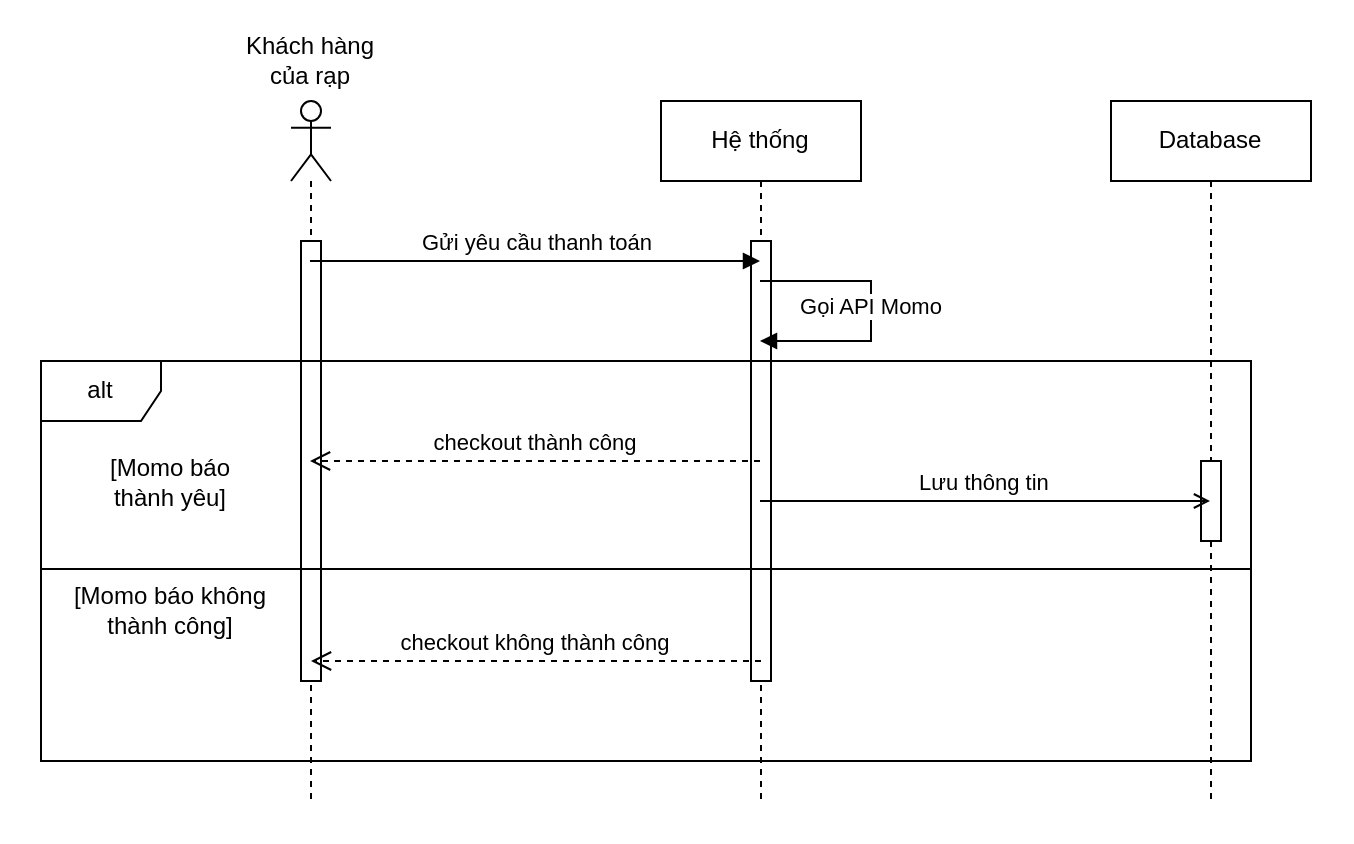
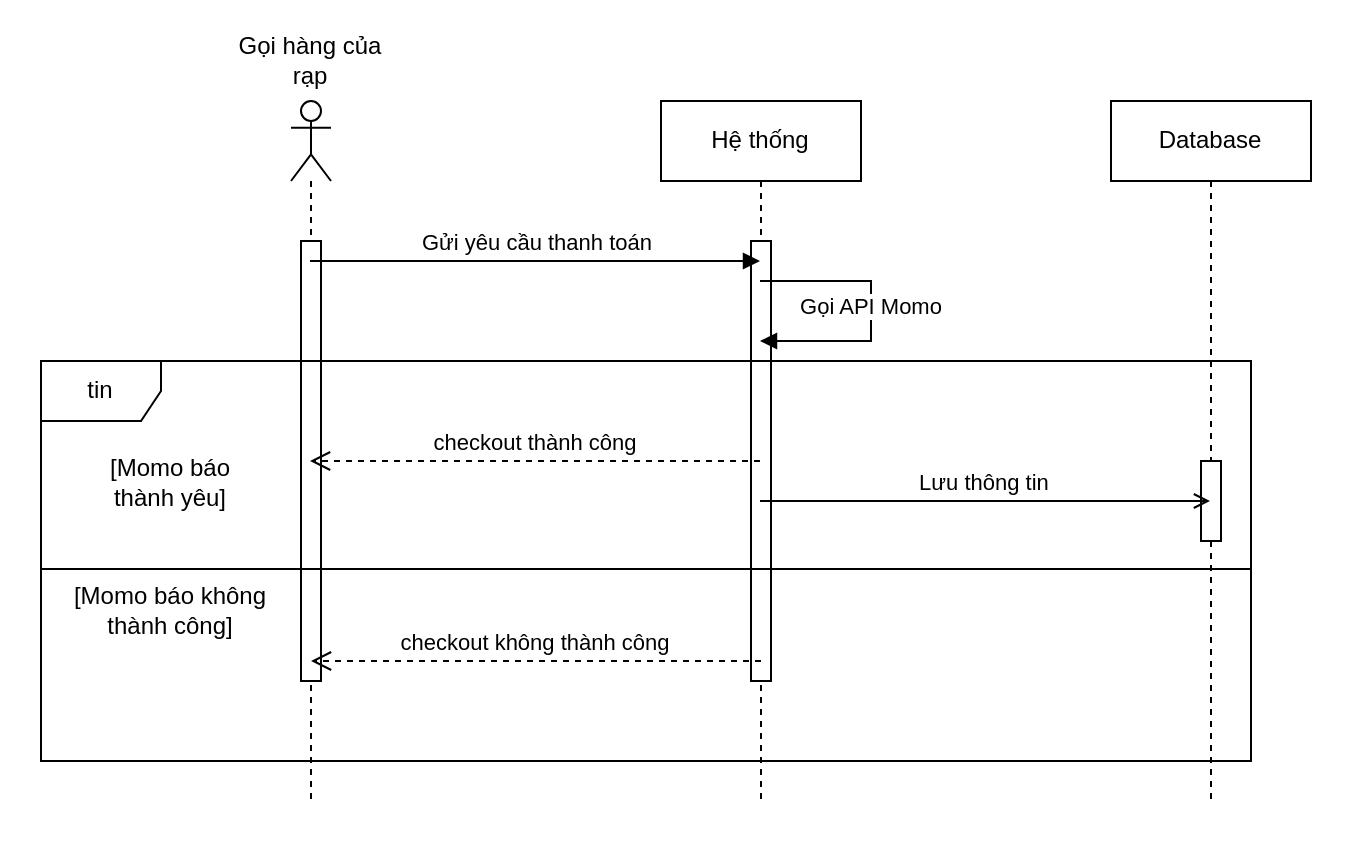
  <mxCell id="0" />
  <mxCell id="1" parent="0" />
  <mxCell id="2" value="Hệ thống" style="shape=umlLifeline;perimeter=lifelinePerimeter;whiteSpace=wrap;html=1;container=1;collapsible=0;recursiveResize=0;outlineConnect=0;" parent="1" vertex="1"><mxGeometry x="330" y="50" width="100" height="350" as="geometry" /></mxCell>
  <mxCell id="3" value="" style="html=1;points=[];perimeter=orthogonalPerimeter;" parent="1" vertex="1"><mxGeometry x="375" y="120" width="10" height="220" as="geometry" /></mxCell>
  <mxCell id="4" value="" style="shape=umlLifeline;participant=umlActor;perimeter=lifelinePerimeter;whiteSpace=wrap;html=1;container=1;collapsible=0;recursiveResize=0;verticalAlign=top;spacingTop=36;outlineConnect=0;" parent="1" vertex="1"><mxGeometry x="145" y="50" width="20" height="350" as="geometry" /></mxCell>
  <mxCell id="5" value="" style="html=1;points=[];perimeter=orthogonalPerimeter;" parent="4" vertex="1"><mxGeometry x="5" y="70" width="10" height="220" as="geometry" /></mxCell>
  <mxCell id="6" value="Database" style="shape=umlLifeline;perimeter=lifelinePerimeter;whiteSpace=wrap;html=1;container=1;collapsible=0;recursiveResize=0;outlineConnect=0;" parent="1" vertex="1"><mxGeometry x="555" y="50" width="100" height="350" as="geometry" /></mxCell>
  <mxCell id="7" value="" style="html=1;points=[];perimeter=orthogonalPerimeter;" parent="6" vertex="1"><mxGeometry x="45" y="180" width="10" height="40" as="geometry" /></mxCell>
- <mxCell id="8" value="Khách hàng của rạp" style="text;html=1;strokeColor=none;fillColor=none;align=center;verticalAlign=middle;whiteSpace=wrap;rounded=0;" parent="1" vertex="1"><mxGeometry x="115" y="20" width="80" height="20" as="geometry" /></mxCell>
+ <mxCell id="8" value="Gọi hàng của rạp" style="text;html=1;strokeColor=none;fillColor=none;align=center;verticalAlign=middle;whiteSpace=wrap;rounded=0;" parent="1" vertex="1"><mxGeometry x="115" y="20" width="80" height="20" as="geometry" /></mxCell>
  <mxCell id="9" value="Gửi yêu cầu thanh toán" style="html=1;verticalAlign=bottom;endArrow=block;" parent="1" edge="1"><mxGeometry width="80" relative="1" as="geometry"><mxPoint x="154.5" y="130" as="sourcePoint" /><mxPoint x="379.5" y="130" as="targetPoint" /></mxGeometry></mxCell>
  <mxCell id="10" value="Gọi API Momo" style="html=1;verticalAlign=bottom;endArrow=block;rounded=0;" parent="1" target="2" edge="1"><mxGeometry x="0.071" width="80" relative="1" as="geometry"><mxPoint x="379.5" y="140" as="sourcePoint" /><mxPoint x="379.5" y="160" as="targetPoint" /><Array as="points"><mxPoint x="435" y="140" /><mxPoint x="435" y="170" /></Array><mxPoint y="1" as="offset" /></mxGeometry></mxCell>
- <mxCell id="11" value="alt" style="shape=umlFrame;whiteSpace=wrap;html=1;" parent="1" vertex="1"><mxGeometry x="20" y="180" width="605" height="200" as="geometry" /></mxCell>
+ <mxCell id="11" value="tin" style="shape=umlFrame;whiteSpace=wrap;html=1;" parent="1" vertex="1"><mxGeometry x="20" y="180" width="605" height="200" as="geometry" /></mxCell>
  <mxCell id="12" value="" style="line;strokeWidth=1;fillColor=none;align=left;verticalAlign=middle;spacingTop=-1;spacingLeft=3;spacingRight=3;rotatable=0;labelPosition=right;points=[];portConstraint=eastwest;" parent="1" vertex="1"><mxGeometry x="20" y="280" width="605" height="8" as="geometry" /></mxCell>
  <mxCell id="13" value="checkout thành công" style="html=1;verticalAlign=bottom;endArrow=open;dashed=1;endSize=8;" parent="1" edge="1"><mxGeometry relative="1" as="geometry"><mxPoint x="379.5" y="230" as="sourcePoint" /><mxPoint x="154.5" y="230" as="targetPoint" /></mxGeometry></mxCell>
  <mxCell id="14" value="Lưu thông tin&amp;nbsp;" style="html=1;verticalAlign=bottom;endArrow=open;endFill=0;" parent="1" edge="1"><mxGeometry width="80" relative="1" as="geometry"><mxPoint x="379.5" y="250" as="sourcePoint" /><mxPoint x="604.5" y="250" as="targetPoint" /></mxGeometry></mxCell>
  <mxCell id="15" value="checkout không thành công" style="html=1;verticalAlign=bottom;endArrow=open;dashed=1;endSize=8;" parent="1" edge="1"><mxGeometry relative="1" as="geometry"><mxPoint x="380" y="330" as="sourcePoint" /><mxPoint x="155" y="330" as="targetPoint" /></mxGeometry></mxCell>
  <mxCell id="16" value="[Momo báo thành yêu]" style="text;html=1;strokeColor=none;fillColor=none;align=center;verticalAlign=middle;whiteSpace=wrap;rounded=0;" parent="1" vertex="1"><mxGeometry x="45" y="231" width="80" height="20" as="geometry" /></mxCell>
  <mxCell id="17" value="[Momo báo không thành công]" style="text;html=1;strokeColor=none;fillColor=none;align=center;verticalAlign=middle;whiteSpace=wrap;rounded=0;" parent="1" vertex="1"><mxGeometry x="35" y="295" width="100" height="20" as="geometry" /></mxCell>
